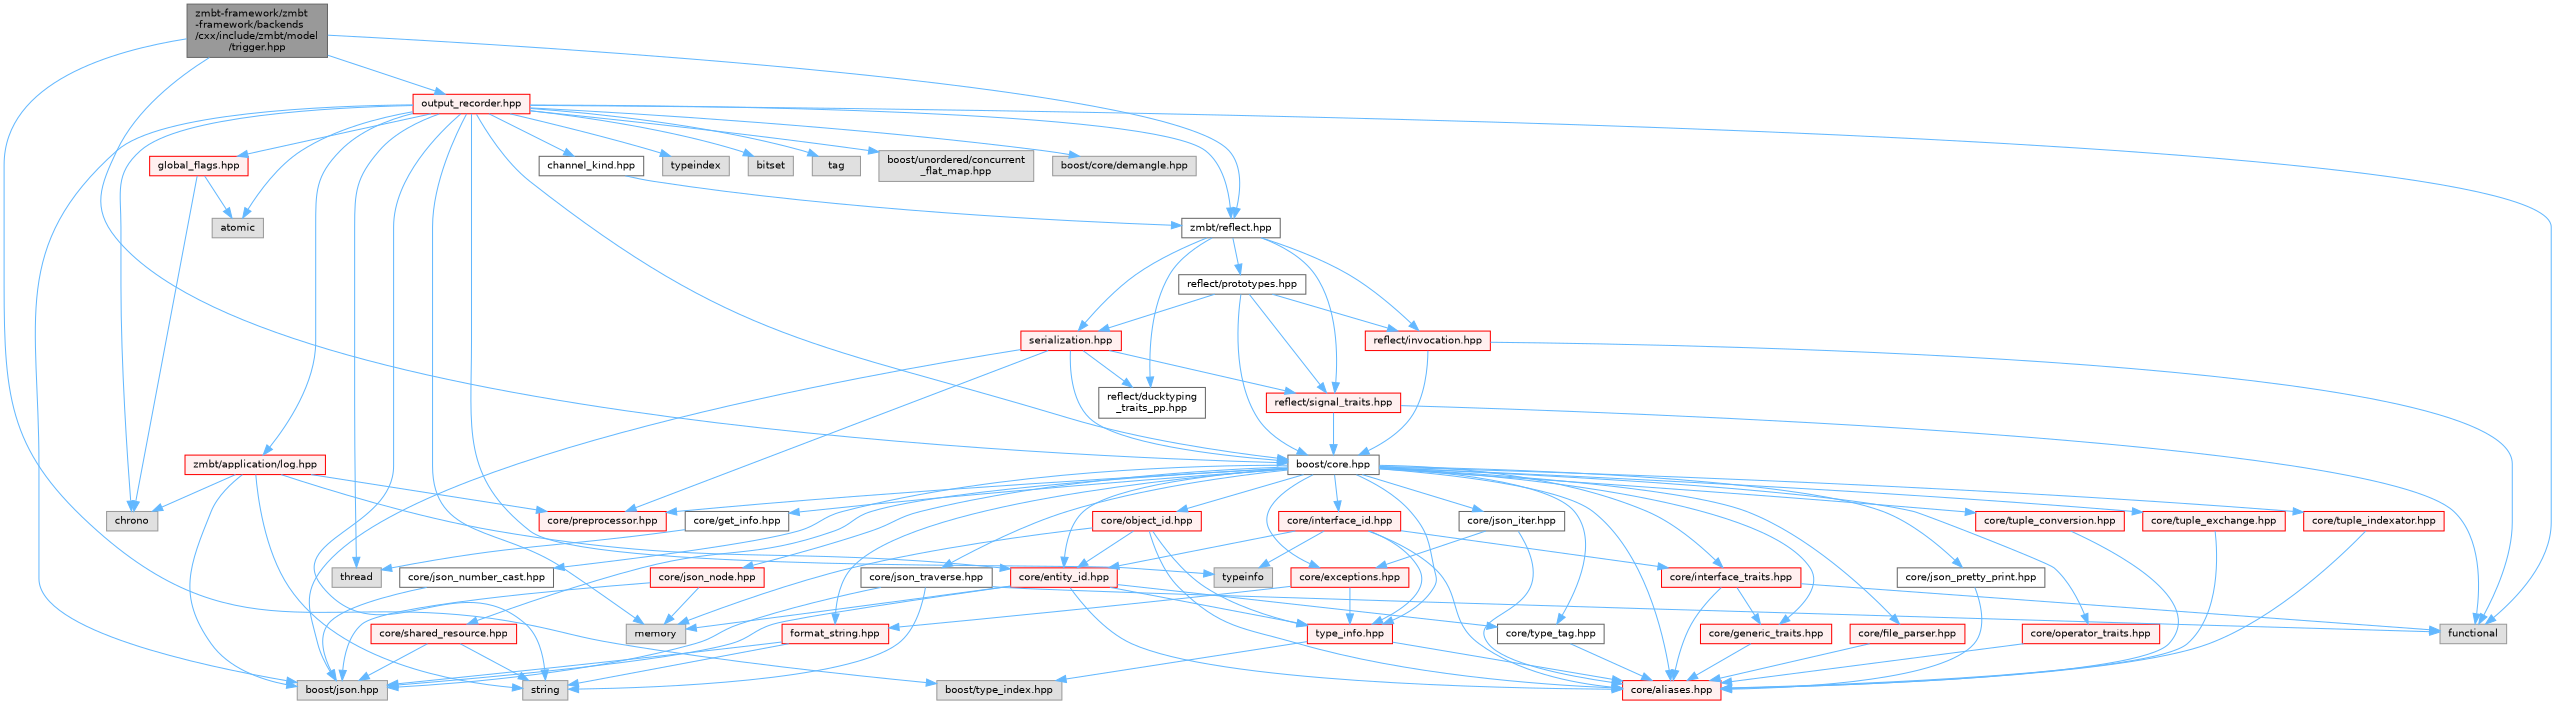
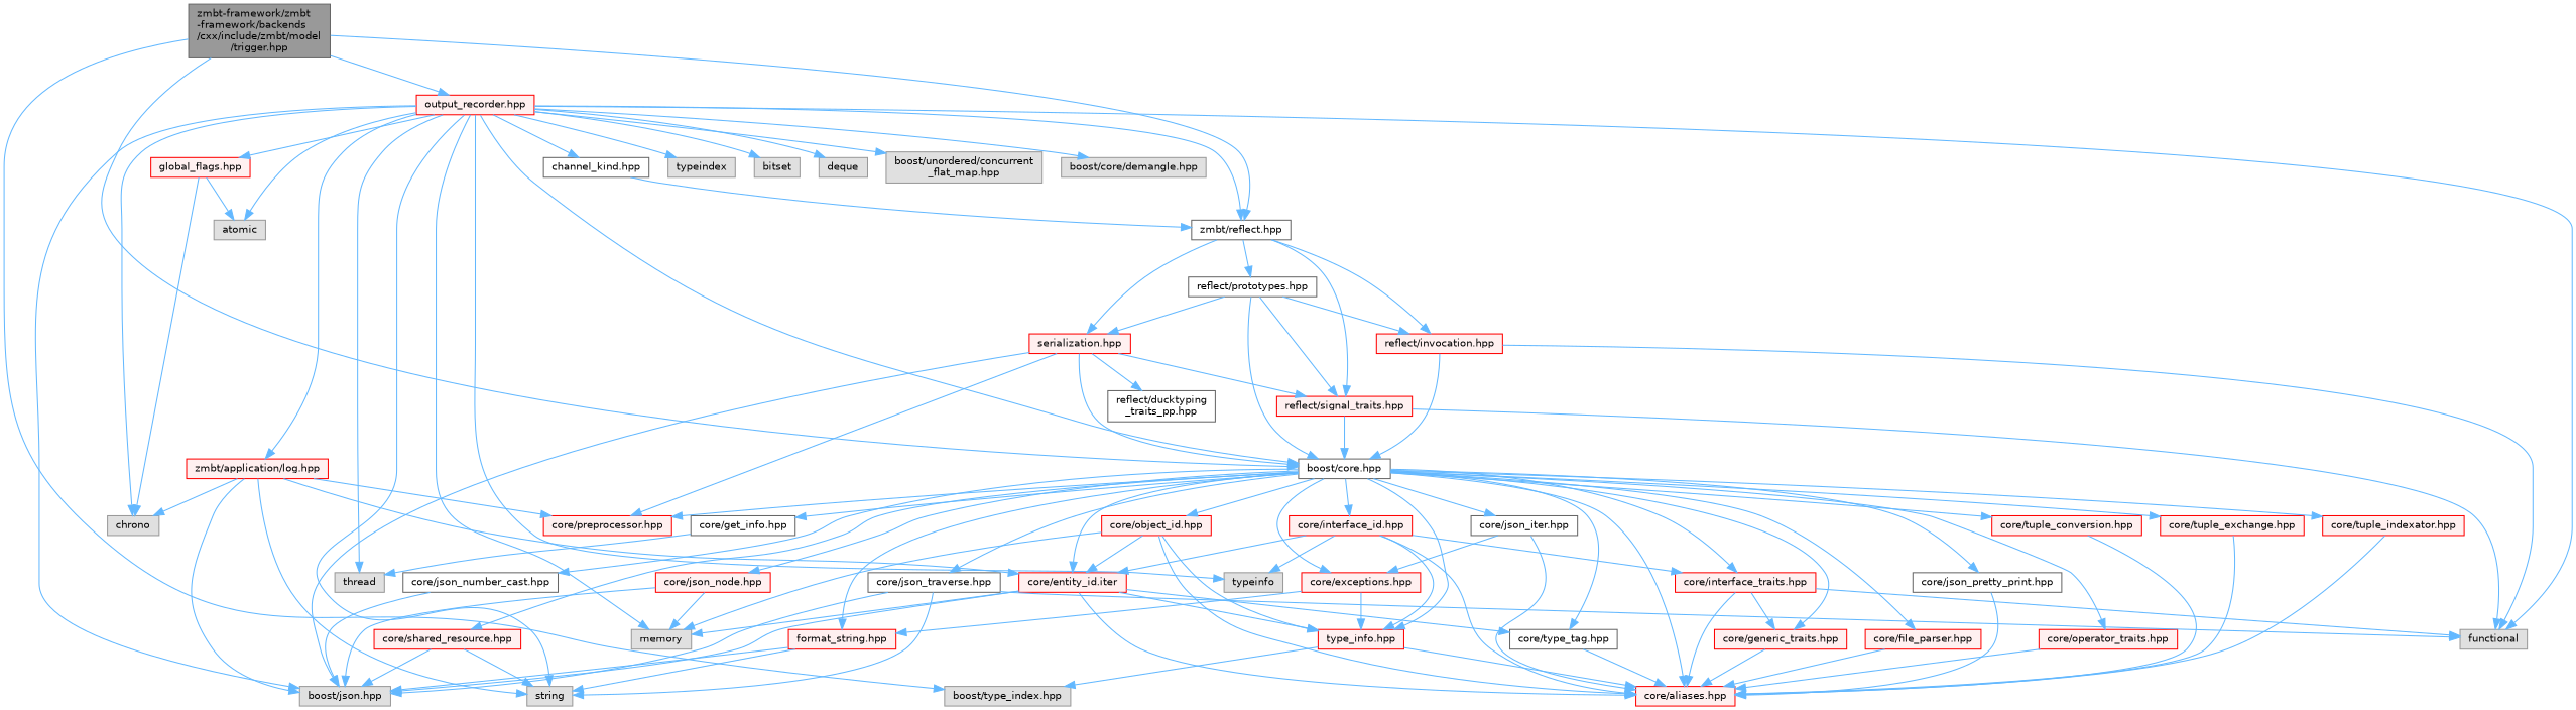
  digraph {
    node [color=red fillcolor="#FFF0F0" fontname=Helvetica fontsize=10 shape=box style=filled]
    edge [color=steelblue1 fontname=Helvetica fontsize=10 labelfontname=Helvetica labelfontsize=10 style=solid]
    n1 [color=gray40 fillcolor=grey60 fontcolor=black height=0.2 label="zmbt-framework/zmbt\l-framework/backends\l/cxx/include/zmbt/model\l/trigger.hpp" width=0.4]
    n2 [color=grey60 fillcolor="#E0E0E0" height=0.2 label="boost/type_index.hpp" width=0.4]
    n3 [color=grey40 fillcolor=white height=0.2 label="boost/core.hpp" width=0.4]
    n4 [color=grey40 fillcolor=white height=0.2 label="zmbt/reflect.hpp" width=0.4]
    n5 [height=0.2 label="output_recorder.hpp" width=0.4]
    n6 [height=0.2 label="core/aliases.hpp" width=0.4]
    n7 [height=0.2 label="core/exceptions.hpp" width=0.4]
    n8 [height=0.2 label="format_string.hpp" width=0.4]
    n9 [height=0.2 label="type_info.hpp" width=0.4]
    n10 [height=0.2 label="core/file_parser.hpp" width=0.4]
    n11 [height=0.2 label="core/generic_traits.hpp" width=0.4]
    n12 [color=grey40 fillcolor=white height=0.2 label="core/get_info.hpp" width=0.4]
    n13 [height=0.2 label="core/interface_traits.hpp" width=0.4]
    n14 [color=grey40 fillcolor=white height=0.2 label="core/json_iter.hpp" width=0.4]
    n15 [height=0.2 label="core/json_node.hpp" width=0.4]
    n16 [color=grey40 fillcolor=white height=0.2 label="core/json_number_cast.hpp" width=0.4]
    n17 [color=grey40 fillcolor=white height=0.2 label="core/json_traverse.hpp" width=0.4]
    n18 [color=grey40 fillcolor=white height=0.2 label="core/json_pretty_print.hpp" width=0.4]
    n19 [height=0.2 label="core/preprocessor.hpp" width=0.4]
    n20 [height=0.2 label="core/operator_traits.hpp" width=0.4]
    n21 [height=0.2 label="core/shared_resource.hpp" width=0.4]
    n22 [height=0.2 label="core/tuple_conversion.hpp" width=0.4]
    n23 [height=0.2 label="core/tuple_exchange.hpp" width=0.4]
    n24 [height=0.2 label="core/tuple_indexator.hpp" width=0.4]
    n25 [color=grey40 fillcolor=white height=0.2 label="core/type_tag.hpp" width=0.4]
-   n26 [height=0.2 label="core/entity_id.hpp" width=0.4]
+   n26 [height=0.2 label="core/entity_id.iter" width=0.4]
    n27 [height=0.2 label="core/interface_id.hpp" width=0.4]
    n28 [height=0.2 label="core/object_id.hpp" width=0.4]
    n29 [color=grey40 fillcolor=white height=0.2 label="reflect/ducktyping\l_traits_pp.hpp" width=0.4]
    n30 [height=0.2 label="reflect/signal_traits.hpp" width=0.4]
    n31 [height=0.2 label="reflect/invocation.hpp" width=0.4]
    n32 [color=grey40 fillcolor=white height=0.2 label="reflect/prototypes.hpp" width=0.4]
    n33 [height=0.2 label="serialization.hpp" width=0.4]
    n34 [color=grey60 fillcolor="#E0E0E0" height=0.2 label="boost/json.hpp" width=0.4]
    n35 [color=grey60 fillcolor="#E0E0E0" height=0.2 label=string width=0.4]
    n36 [color=grey60 fillcolor="#E0E0E0" height=0.2 label=thread width=0.4]
    n37 [color=grey60 fillcolor="#E0E0E0" height=0.2 label=functional width=0.4]
    n38 [color=grey60 fillcolor="#E0E0E0" height=0.2 label=memory width=0.4]
    n39 [color=grey60 fillcolor="#E0E0E0" height=0.2 label=typeindex width=0.4]
    n40 [color=grey60 fillcolor="#E0E0E0" height=0.2 label=typeinfo width=0.4]
    n41 [color=grey60 fillcolor="#E0E0E0" height=0.2 label=atomic width=0.4]
    n42 [color=grey60 fillcolor="#E0E0E0" height=0.2 label=bitset width=0.4]
    n43 [color=grey60 fillcolor="#E0E0E0" height=0.2 label=chrono width=0.4]
-   n44 [color=grey60 fillcolor="#E0E0E0" height=0.2 label=tag width=0.4]
+   n44 [color=grey60 fillcolor="#E0E0E0" height=0.2 label=deque width=0.4]
    n45 [color=grey60 fillcolor="#E0E0E0" height=0.2 label="boost/unordered/concurrent\l_flat_map.hpp" width=0.4]
    n46 [color=grey60 fillcolor="#E0E0E0" height=0.2 label="boost/core/demangle.hpp" width=0.4]
    n47 [height=0.2 label="zmbt/application/log.hpp" width=0.4]
    n48 [color=grey40 fillcolor=white height=0.2 label="channel_kind.hpp" width=0.4]
    n49 [height=0.2 label="global_flags.hpp" width=0.4]
    n1 -> n2
    n1 -> n3
    n1 -> n4
    n1 -> n5
    n3 -> n6
    n3 -> n7
    n3 -> n8
    n3 -> n9
    n3 -> n10
    n3 -> n11
    n3 -> n12
    n3 -> n13
    n3 -> n14
    n3 -> n15
    n3 -> n16
    n3 -> n17
    n3 -> n18
    n3 -> n19
    n3 -> n20
    n3 -> n21
    n3 -> n22
    n3 -> n23
    n3 -> n24
    n3 -> n25
    n3 -> n26
    n3 -> n27
    n3 -> n28
-   n4 -> n29
    n4 -> n30
    n4 -> n31
    n4 -> n32
    n4 -> n33
    n5 -> n3
    n5 -> n4
    n5 -> n34
    n5 -> n35
    n5 -> n36
    n5 -> n37
    n5 -> n38
    n5 -> n39
    n5 -> n40
    n5 -> n41
    n5 -> n42
    n5 -> n43
    n5 -> n44
    n5 -> n45
    n5 -> n46
    n5 -> n47
    n5 -> n48
    n5 -> n49
    n7 -> n8
    n7 -> n9
    n8 -> n34
    n8 -> n35
    n9 -> n2
    n9 -> n6
    n10 -> n6
    n11 -> n6
    n12 -> n36
    n13 -> n6
    n13 -> n11
    n13 -> n37
    n14 -> n6
    n14 -> n7
    n15 -> n34
    n15 -> n38
    n16 -> n34
    n17 -> n34
    n17 -> n35
    n17 -> n37
    n18 -> n6
    n20 -> n6
    n21 -> n34
    n21 -> n35
    n22 -> n6
    n23 -> n6
    n24 -> n6
    n25 -> n6
    n26 -> n6
    n26 -> n9
    n26 -> n25
    n26 -> n34
    n26 -> n38
    n27 -> n6
    n27 -> n9
    n27 -> n13
    n27 -> n26
    n27 -> n40
    n28 -> n6
    n28 -> n9
    n28 -> n26
    n28 -> n38
    n30 -> n3
    n30 -> n37
    n31 -> n3
    n31 -> n37
    n32 -> n3
    n32 -> n30
    n32 -> n31
    n32 -> n33
    n33 -> n3
    n33 -> n19
    n33 -> n29
    n33 -> n30
    n33 -> n34
    n47 -> n19
    n47 -> n26
    n47 -> n34
    n47 -> n35
    n47 -> n43
    n48 -> n4
    n49 -> n41
    n49 -> n43
  }
